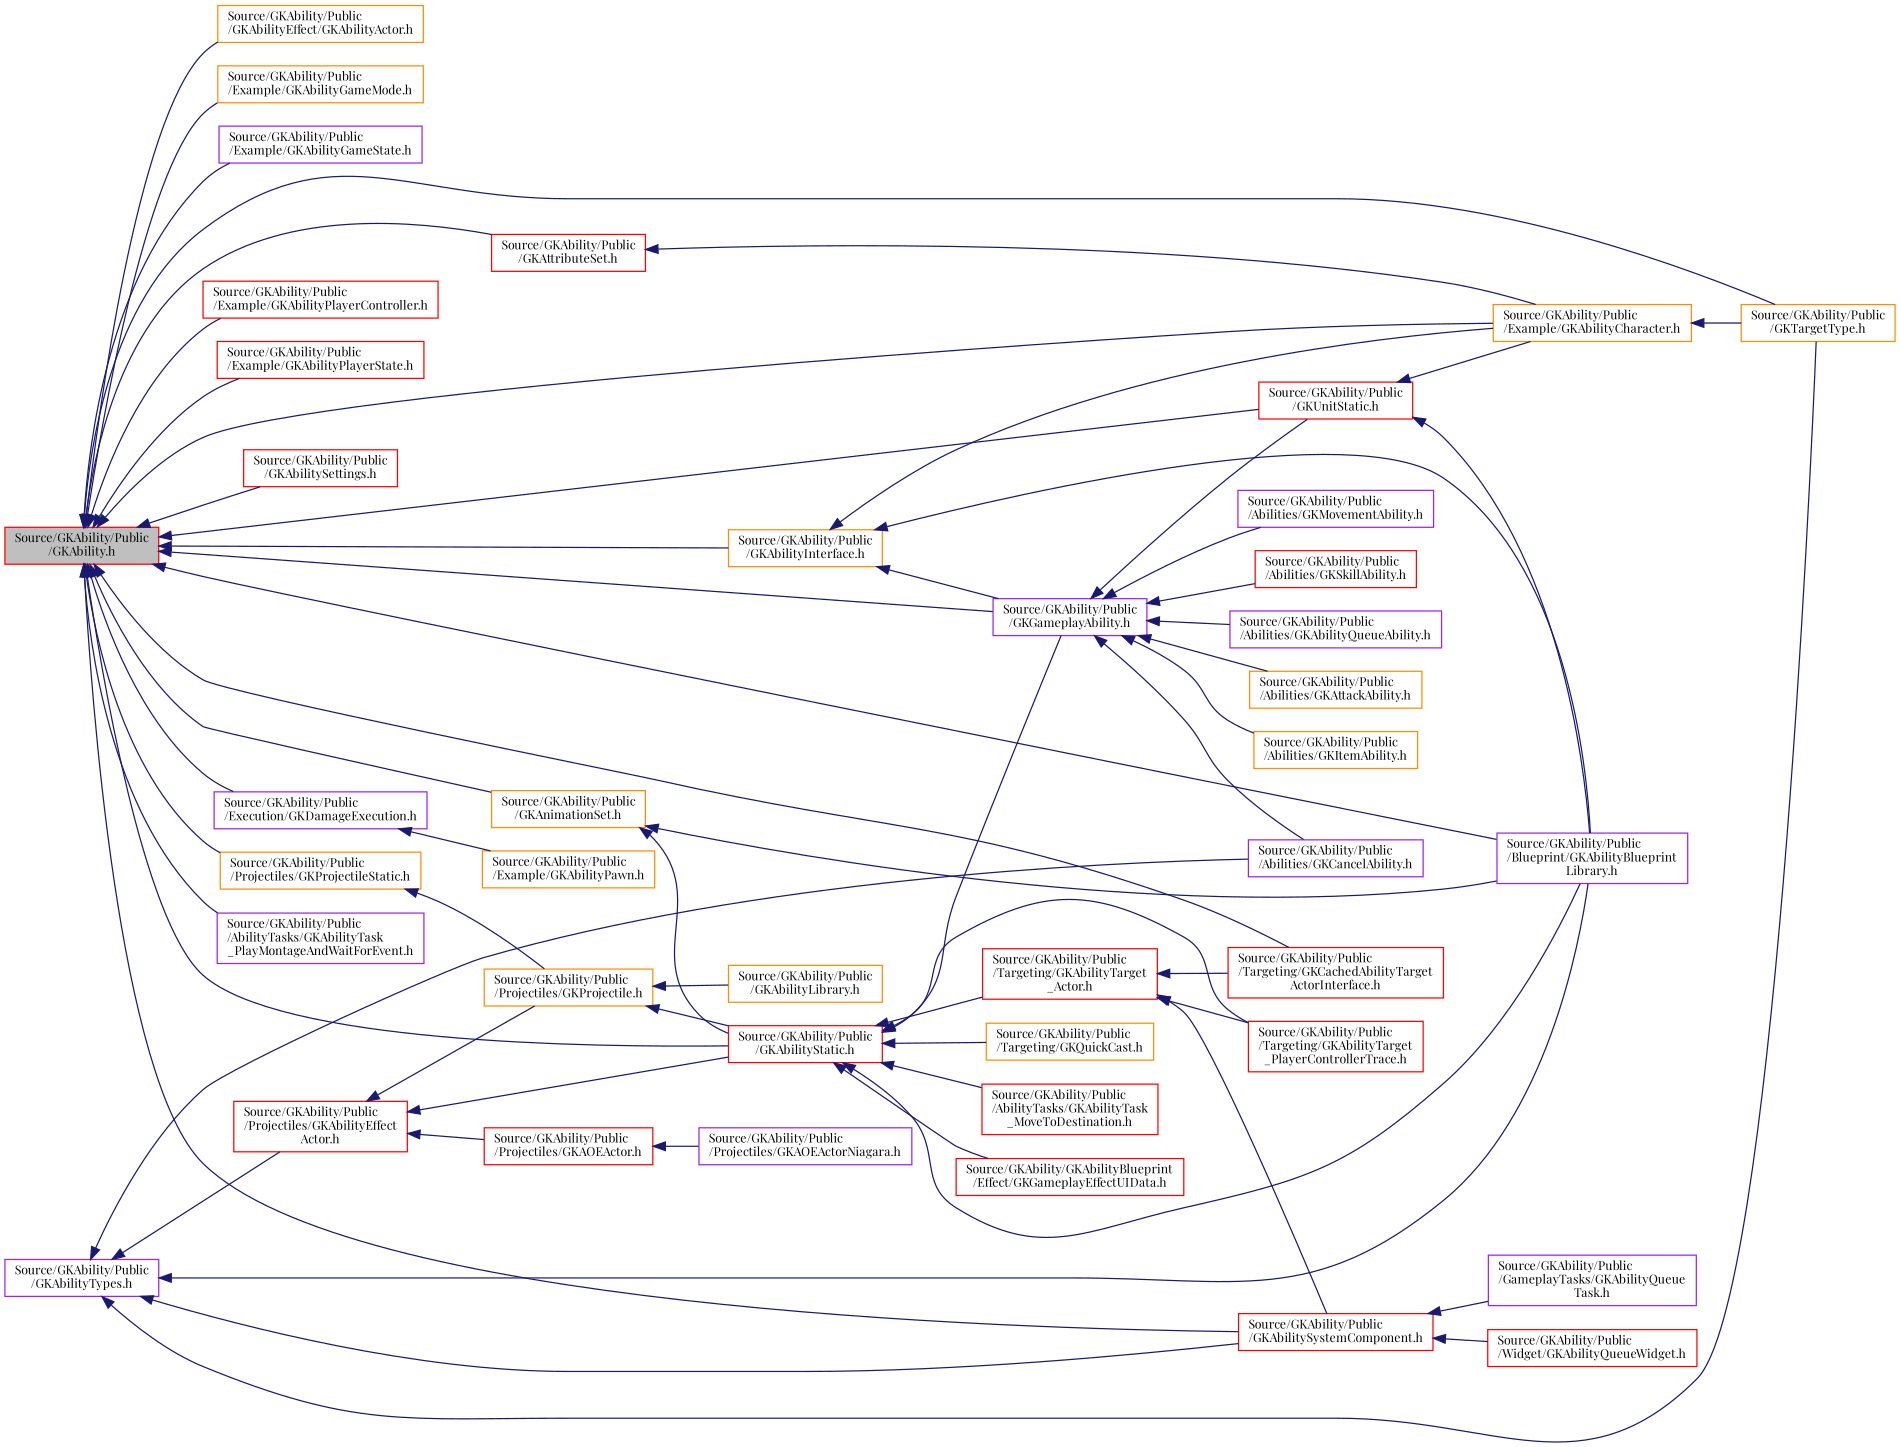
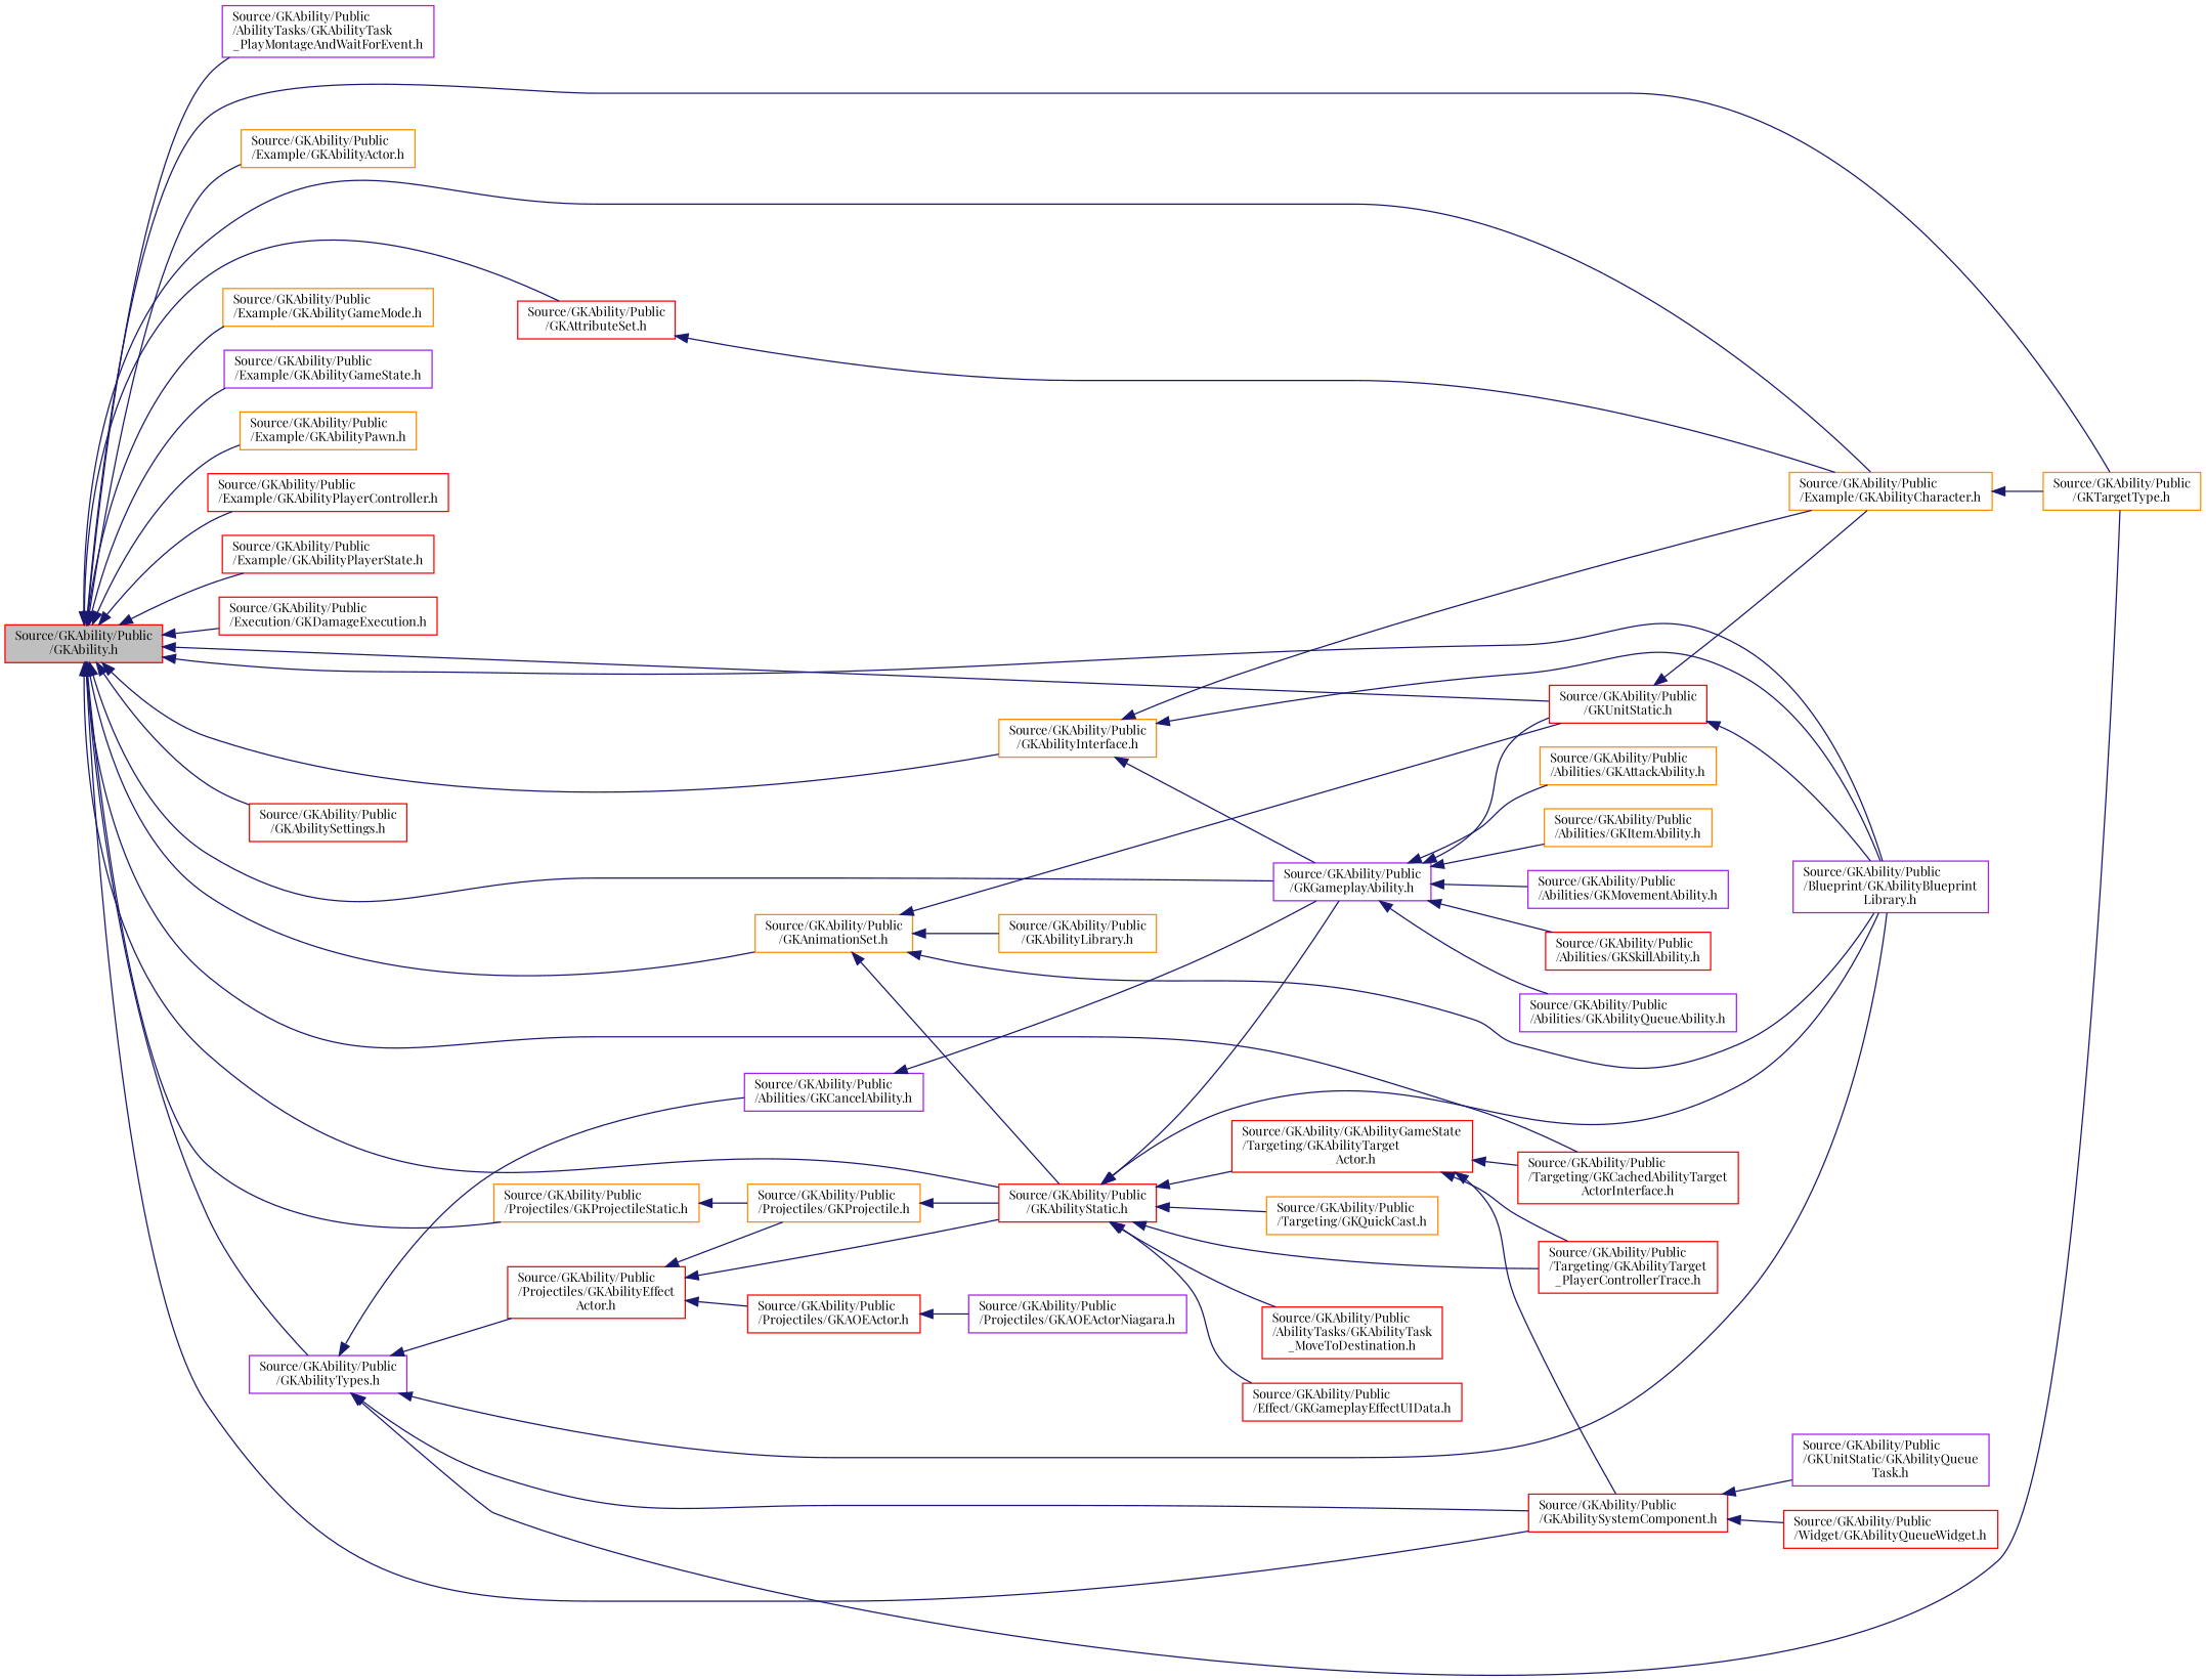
  digraph {
    fontname="Playfair Display"
    rankdir=LR
    node [color=red fillcolor=white fontname="Playfair Display" fontsize=10 shape=record style=filled]
    edge [color=midnightblue dir=back fontname="Playfair Display" fontsize=10 labelfontname=Helvetica labelfontsize=10 style=solid]
    n1 [fillcolor=grey75 fontcolor=black height=0.2 label="Source/GKAbility/Public\l/GKAbility.h" width=0.4]
    n2 [color=purple height=0.2 label="Source/GKAbility/Public\l/AbilityTasks/GKAbilityTask\l_PlayMontageAndWaitForEvent.h" width=0.4]
    n3 [color=purple height=0.2 label="Source/GKAbility/Public\l/Blueprint/GKAbilityBlueprint\lLibrary.h" width=0.4]
-   n4 [color=darkorange height=0.2 label="Source/GKAbility/Public\l/GKAbilityEffect/GKAbilityActor.h" width=0.4]
+   n4 [color=darkorange height=0.2 label="Source/GKAbility/Public\l/Example/GKAbilityActor.h" width=0.4]
    n5 [color=darkorange height=0.2 label="Source/GKAbility/Public\l/Example/GKAbilityCharacter.h" width=0.4]
    n6 [color=darkorange height=0.2 label="Source/GKAbility/Public\l/GKTargetType.h" width=0.4]
    n7 [color=darkorange height=0.2 label="Source/GKAbility/Public\l/Example/GKAbilityGameMode.h" width=0.4]
    n8 [color=purple height=0.2 label="Source/GKAbility/Public\l/Example/GKAbilityGameState.h" width=0.4]
    n9 [color=darkorange height=0.2 label="Source/GKAbility/Public\l/Example/GKAbilityPawn.h" width=0.4]
    n10 [height=0.2 label="Source/GKAbility/Public\l/Example/GKAbilityPlayerController.h" width=0.4]
    n11 [height=0.2 label="Source/GKAbility/Public\l/Example/GKAbilityPlayerState.h" width=0.4]
-   n12 [color=purple height=0.2 label="Source/GKAbility/Public\l/Execution/GKDamageExecution.h" width=0.4]
+   n12 [height=0.2 label="Source/GKAbility/Public\l/Execution/GKDamageExecution.h" width=0.4]
    n13 [color=darkorange height=0.2 label="Source/GKAbility/Public\l/GKAbilityInterface.h" width=0.4]
    n14 [color=purple height=0.2 label="Source/GKAbility/Public\l/GKGameplayAbility.h" width=0.4]
    n15 [height=0.2 label="Source/GKAbility/Public\l/GKUnitStatic.h" width=0.4]
    n16 [height=0.2 label="Source/GKAbility/Public\l/GKAbilitySettings.h" width=0.4]
    n17 [height=0.2 label="Source/GKAbility/Public\l/GKAbilityStatic.h" width=0.4]
    n18 [height=0.2 label="Source/GKAbility/Public\l/GKAbilitySystemComponent.h" width=0.4]
    n19 [height=0.2 label="Source/GKAbility/Public\l/Targeting/GKCachedAbilityTarget\lActorInterface.h" width=0.4]
    n20 [color=purple height=0.2 label="Source/GKAbility/Public\l/GKAbilityTypes.h" width=0.4]
    n21 [color=darkorange height=0.2 label="Source/GKAbility/Public\l/GKAnimationSet.h" width=0.4]
    n22 [height=0.2 label="Source/GKAbility/Public\l/GKAttributeSet.h" width=0.4]
    n23 [color=darkorange height=0.2 label="Source/GKAbility/Public\l/Projectiles/GKProjectileStatic.h" width=0.4]
    n24 [color=purple height=0.2 label="Source/GKAbility/Public\l/Abilities/GKAbilityQueueAbility.h" width=0.4]
    n25 [color=darkorange height=0.2 label="Source/GKAbility/Public\l/Abilities/GKAttackAbility.h" width=0.4]
    n26 [color=purple height=0.2 label="Source/GKAbility/Public\l/Abilities/GKCancelAbility.h" width=0.4]
    n27 [color=darkorange height=0.2 label="Source/GKAbility/Public\l/Abilities/GKItemAbility.h" width=0.4]
    n28 [color=purple height=0.2 label="Source/GKAbility/Public\l/Abilities/GKMovementAbility.h" width=0.4]
    n29 [height=0.2 label="Source/GKAbility/Public\l/Abilities/GKSkillAbility.h" width=0.4]
    n30 [height=0.2 label="Source/GKAbility/Public\l/AbilityTasks/GKAbilityTask\l_MoveToDestination.h" width=0.4]
-   n31 [height=0.2 label="Source/GKAbility/GKAbilityBlueprint\l/Effect/GKGameplayEffectUIData.h" width=0.4]
-   n32 [height=0.2 label="Source/GKAbility/Public\l/Targeting/GKAbilityTarget\l_Actor.h" width=0.4]
+   n31 [height=0.2 label="Source/GKAbility/Public\l/Effect/GKGameplayEffectUIData.h" width=0.4]
+   n32 [height=0.2 label="Source/GKAbility/GKAbilityGameState\l/Targeting/GKAbilityTarget\l_Actor.h" width=0.4]
    n33 [height=0.2 label="Source/GKAbility/Public\l/Targeting/GKAbilityTarget\l_PlayerControllerTrace.h" width=0.4]
    n34 [color=darkorange height=0.2 label="Source/GKAbility/Public\l/Targeting/GKQuickCast.h" width=0.4]
-   n35 [color=purple height=0.2 label="Source/GKAbility/Public\l/GameplayTasks/GKAbilityQueue\lTask.h" width=0.4]
+   n35 [color=purple height=0.2 label="Source/GKAbility/Public\l/GKUnitStatic/GKAbilityQueue\lTask.h" width=0.4]
    n36 [height=0.2 label="Source/GKAbility/Public\l/Widget/GKAbilityQueueWidget.h" width=0.4]
    n37 [height=0.2 label="Source/GKAbility/Public\l/Projectiles/GKAbilityEffect\lActor.h" width=0.4]
    n38 [color=darkorange height=0.2 label="Source/GKAbility/Public\l/GKAbilityLibrary.h" width=0.4]
    n39 [color=darkorange height=0.2 label="Source/GKAbility/Public\l/Projectiles/GKProjectile.h" width=0.4]
    n40 [height=0.2 label="Source/GKAbility/Public\l/Projectiles/GKAOEActor.h" width=0.4]
    n41 [color=purple height=0.2 label="Source/GKAbility/Public\l/Projectiles/GKAOEActorNiagara.h" width=0.4]
    n1 -> n2
    n1 -> n3
    n1 -> n4
    n1 -> n5
    n1 -> n6
    n1 -> n7
    n1 -> n8
-   n12 -> n9
+   n1 -> n9
    n1 -> n10
    n1 -> n11
    n1 -> n12
    n1 -> n13
    n1 -> n14
    n1 -> n15
    n1 -> n16
    n1 -> n17
    n1 -> n18
    n1 -> n19
+   n1 -> n20
    n1 -> n21
    n1 -> n22
    n1 -> n23
    n5 -> n6
    n13 -> n3
    n13 -> n5
    n13 -> n14
    n14 -> n15
    n14 -> n24
    n14 -> n25
-   n14 -> n26
+   n26 -> n14
    n14 -> n27
    n14 -> n28
    n14 -> n29
    n15 -> n3
    n15 -> n5
    n17 -> n3
    n17 -> n14
    n17 -> n30
    n17 -> n31
    n17 -> n32
    n17 -> n33
    n17 -> n34
    n18 -> n35
    n18 -> n36
    n20 -> n3
    n20 -> n6
    n20 -> n18
    n20 -> n26
    n20 -> n37
    n21 -> n3
+   n21 -> n15
    n21 -> n17
-   n39 -> n38
+   n21 -> n38
    n22 -> n5
    n23 -> n39
    n32 -> n18
    n32 -> n19
    n32 -> n33
    n37 -> n17
    n37 -> n39
    n37 -> n40
    n39 -> n17
    n40 -> n41
  }
